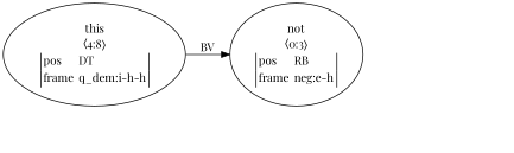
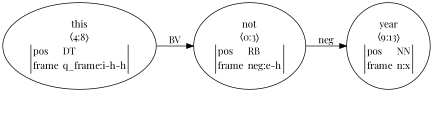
  digraph {
    fontname="Playfair Display"
    rankdir=LR
    node [fontname="Playfair Display"]
    edge [fontname="Playfair Display"]
    top [style=invis]
    n2 [label=<<table align="center" border="0" cellspacing="0"><tr><td colspan="2">not</td></tr><tr><td colspan="2">〈0:3〉</td></tr><tr><td sides="l" border="1" align="left">pos</td><td sides="r" border="1" align="left">RB</td></tr><tr><td sides="l" border="1" align="left">frame</td><td sides="r" border="1" align="left">neg:e-h</td></tr></table>>]
-   n4 [label=<<table align="center" border="0" cellspacing="0"><tr><td colspan="2">this</td></tr><tr><td colspan="2">〈4:8〉</td></tr><tr><td sides="l" border="1" align="left">pos</td><td sides="r" border="1" align="left">DT</td></tr><tr><td sides="l" border="1" align="left">frame</td><td sides="r" border="1" align="left">q_dem:i-h-h</td></tr></table>>]
+   n3 [label=<<table align="center" border="0" cellspacing="0"><tr><td colspan="2">year</td></tr><tr><td colspan="2">〈9:13〉</td></tr><tr><td sides="l" border="1" align="left">pos</td><td sides="r" border="1" align="left">NN</td></tr><tr><td sides="l" border="1" align="left">frame</td><td sides="r" border="1" align="left">n:x</td></tr></table>>]
+   n4 [label=<<table align="center" border="0" cellspacing="0"><tr><td colspan="2">this</td></tr><tr><td colspan="2">〈4:8〉</td></tr><tr><td sides="l" border="1" align="left">pos</td><td sides="r" border="1" align="left">DT</td></tr><tr><td sides="l" border="1" align="left">frame</td><td sides="r" border="1" align="left">q_frame:i-h-h</td></tr></table>>]
+   n2 -> n3 [label=neg]
    n4 -> n2 [label=BV]
  }
